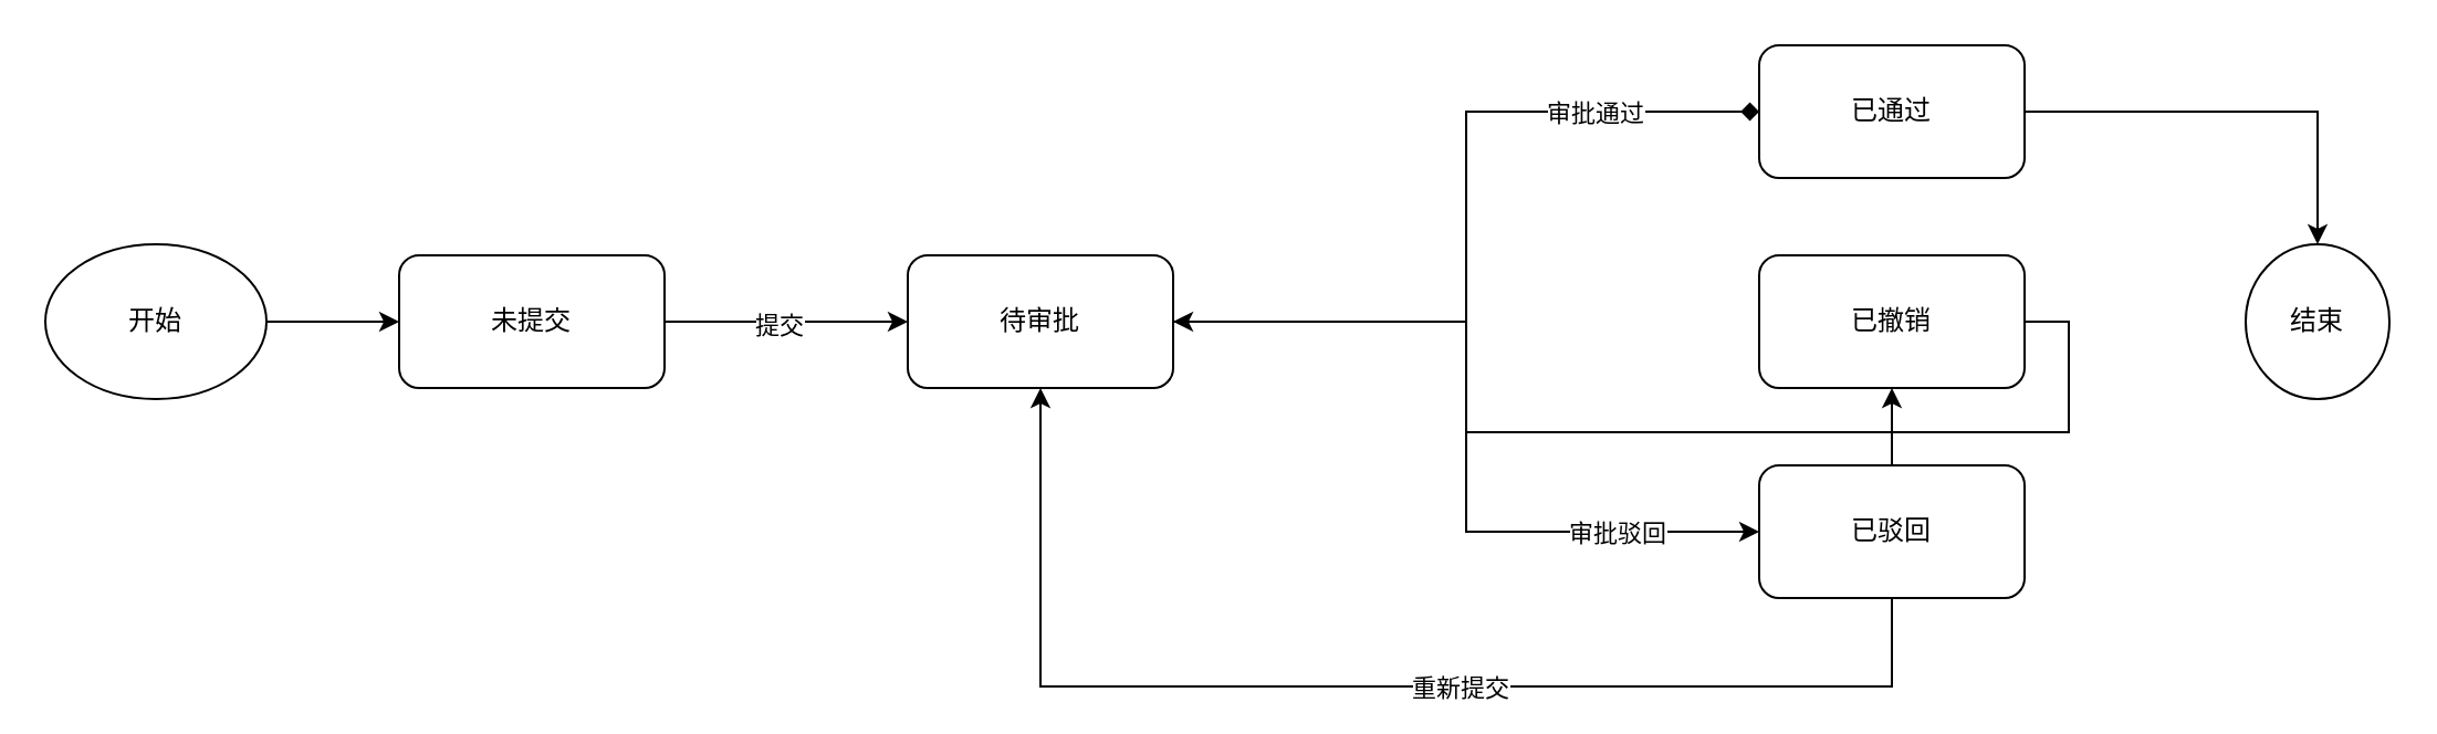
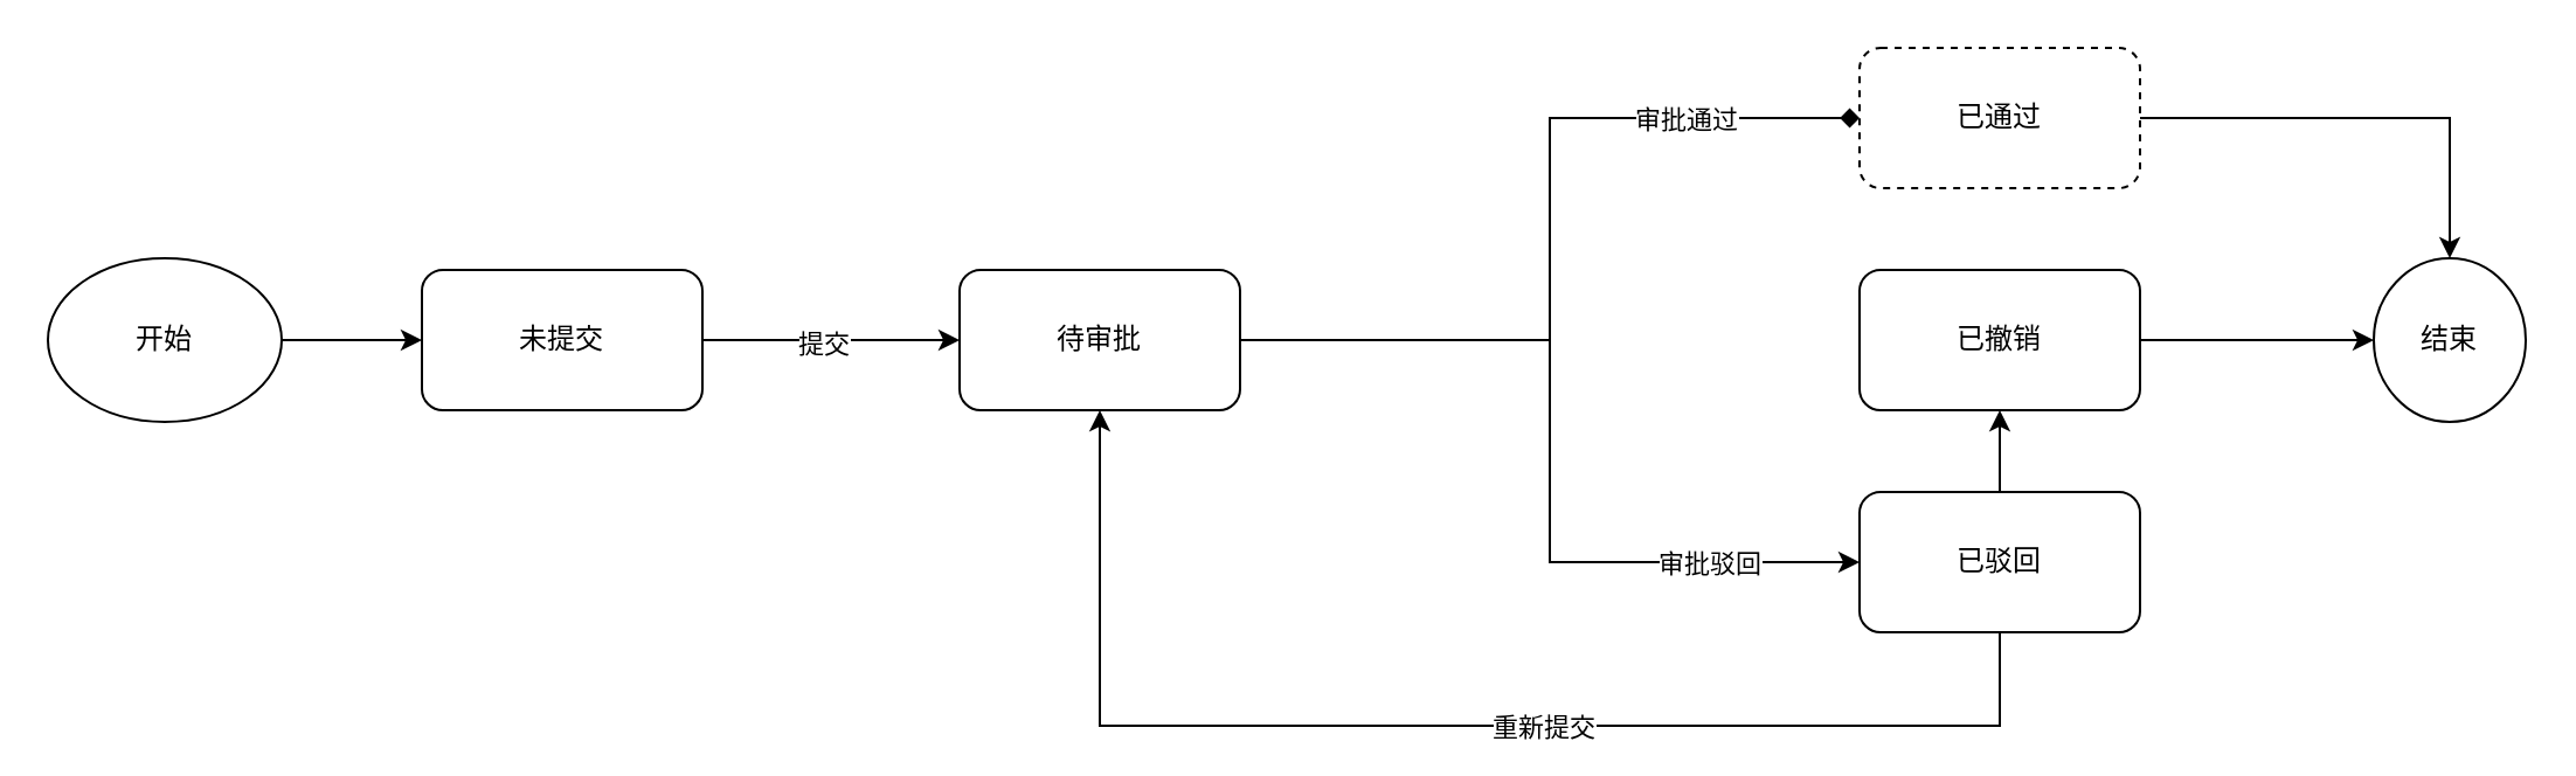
  <mxCell id="0" />
  <mxCell id="1" parent="0" />
  <mxCell id="2" style="edgeStyle=orthogonalEdgeStyle;rounded=0;orthogonalLoop=1;jettySize=auto;html=1;exitX=1;exitY=0.5;exitDx=0;exitDy=0;" parent="1" source="3" edge="1"><mxGeometry relative="1" as="geometry"><mxPoint x="180" y="145" as="targetPoint" /></mxGeometry></mxCell>
  <mxCell id="3" value="开始" style="ellipse;whiteSpace=wrap;html=1;" parent="1" vertex="1"><mxGeometry x="20" y="110" width="100" height="70" as="geometry" /></mxCell>
  <mxCell id="4" style="edgeStyle=orthogonalEdgeStyle;rounded=0;orthogonalLoop=1;jettySize=auto;html=1;exitX=1;exitY=0.5;exitDx=0;exitDy=0;entryX=0;entryY=0.5;entryDx=0;entryDy=0;endArrow=diamond;" parent="1" source="8" target="10" edge="1"><mxGeometry relative="1" as="geometry" /></mxCell>
  <mxCell id="5" value="审批通过" style="edgeLabel;html=1;align=center;verticalAlign=middle;resizable=0;points=[];" vertex="1" connectable="0" parent="4"><mxGeometry x="0.689" y="2" relative="1" as="geometry"><mxPoint x="-19" y="2" as="offset" /></mxGeometry></mxCell>
  <mxCell id="6" style="edgeStyle=orthogonalEdgeStyle;rounded=0;orthogonalLoop=1;jettySize=auto;html=1;exitX=1;exitY=0.5;exitDx=0;exitDy=0;entryX=0;entryY=0.5;entryDx=0;entryDy=0;" parent="1" source="8" target="14" edge="1"><mxGeometry relative="1" as="geometry" /></mxCell>
  <mxCell id="7" value="审批驳回" style="edgeLabel;html=1;align=center;verticalAlign=middle;resizable=0;points=[];" vertex="1" connectable="0" parent="6"><mxGeometry x="0.567" y="1" relative="1" as="geometry"><mxPoint x="13" y="1" as="offset" /></mxGeometry></mxCell>
  <mxCell id="8" value="待审批" style="rounded=1;whiteSpace=wrap;html=1;" parent="1" vertex="1"><mxGeometry x="410" y="115" width="120" height="60" as="geometry" /></mxCell>
  <mxCell id="9" style="edgeStyle=orthogonalEdgeStyle;rounded=0;orthogonalLoop=1;jettySize=auto;html=1;exitX=1;exitY=0.5;exitDx=0;exitDy=0;" parent="1" source="10" target="17" edge="1"><mxGeometry relative="1" as="geometry" /></mxCell>
- <mxCell id="10" value="已通过" style="rounded=1;whiteSpace=wrap;html=1;" parent="1" vertex="1"><mxGeometry x="795" y="20" width="120" height="60" as="geometry" /></mxCell>
+ <mxCell id="10" value="已通过" style="rounded=1;whiteSpace=wrap;html=1;dashed=1;" parent="1" vertex="1"><mxGeometry x="795" y="20" width="120" height="60" as="geometry" /></mxCell>
  <mxCell id="11" style="edgeStyle=orthogonalEdgeStyle;rounded=0;orthogonalLoop=1;jettySize=auto;html=1;exitX=0.5;exitY=0;exitDx=0;exitDy=0;entryX=0.5;entryY=1;entryDx=0;entryDy=0;" parent="1" source="14" target="16" edge="1"><mxGeometry relative="1" as="geometry" /></mxCell>
  <mxCell id="12" style="edgeStyle=orthogonalEdgeStyle;rounded=0;orthogonalLoop=1;jettySize=auto;html=1;exitX=0.5;exitY=1;exitDx=0;exitDy=0;" parent="1" source="14" target="8" edge="1"><mxGeometry relative="1" as="geometry"><Array as="points"><mxPoint x="855" y="310" /><mxPoint x="470" y="310" /></Array></mxGeometry></mxCell>
  <mxCell id="13" value="重新提交" style="edgeLabel;html=1;align=center;verticalAlign=middle;resizable=0;points=[];" vertex="1" connectable="0" parent="12"><mxGeometry x="-0.158" relative="1" as="geometry"><mxPoint as="offset" /></mxGeometry></mxCell>
  <mxCell id="14" value="已驳回" style="rounded=1;whiteSpace=wrap;html=1;" parent="1" vertex="1"><mxGeometry x="795" y="210" width="120" height="60" as="geometry" /></mxCell>
- <mxCell id="15" style="edgeStyle=orthogonalEdgeStyle;rounded=0;orthogonalLoop=1;jettySize=auto;html=1;exitX=1;exitY=0.5;exitDx=0;exitDy=0;" parent="1" source="16" target="8" edge="1"><mxGeometry relative="1" as="geometry" /></mxCell>
+ <mxCell id="15" style="edgeStyle=orthogonalEdgeStyle;rounded=0;orthogonalLoop=1;jettySize=auto;html=1;exitX=1;exitY=0.5;exitDx=0;exitDy=0;" parent="1" source="16" target="17" edge="1"><mxGeometry relative="1" as="geometry" /></mxCell>
  <mxCell id="16" value="已撤销" style="rounded=1;whiteSpace=wrap;html=1;" parent="1" vertex="1"><mxGeometry x="795" y="115" width="120" height="60" as="geometry" /></mxCell>
  <mxCell id="17" value="结束" style="ellipse;whiteSpace=wrap;html=1;" parent="1" vertex="1"><mxGeometry x="1015" y="110" width="65" height="70" as="geometry" /></mxCell>
  <mxCell id="18" style="edgeStyle=orthogonalEdgeStyle;rounded=0;orthogonalLoop=1;jettySize=auto;html=1;exitX=1;exitY=0.5;exitDx=0;exitDy=0;entryX=0;entryY=0.5;entryDx=0;entryDy=0;" edge="1" parent="1" source="20" target="8"><mxGeometry relative="1" as="geometry" /></mxCell>
  <mxCell id="19" value="提交" style="edgeLabel;html=1;align=center;verticalAlign=middle;resizable=0;points=[];" vertex="1" connectable="0" parent="18"><mxGeometry x="-0.073" y="-1" relative="1" as="geometry"><mxPoint as="offset" /></mxGeometry></mxCell>
  <mxCell id="20" value="未提交" style="rounded=1;whiteSpace=wrap;html=1;" parent="1" vertex="1"><mxGeometry x="180" y="115" width="120" height="60" as="geometry" /></mxCell>
